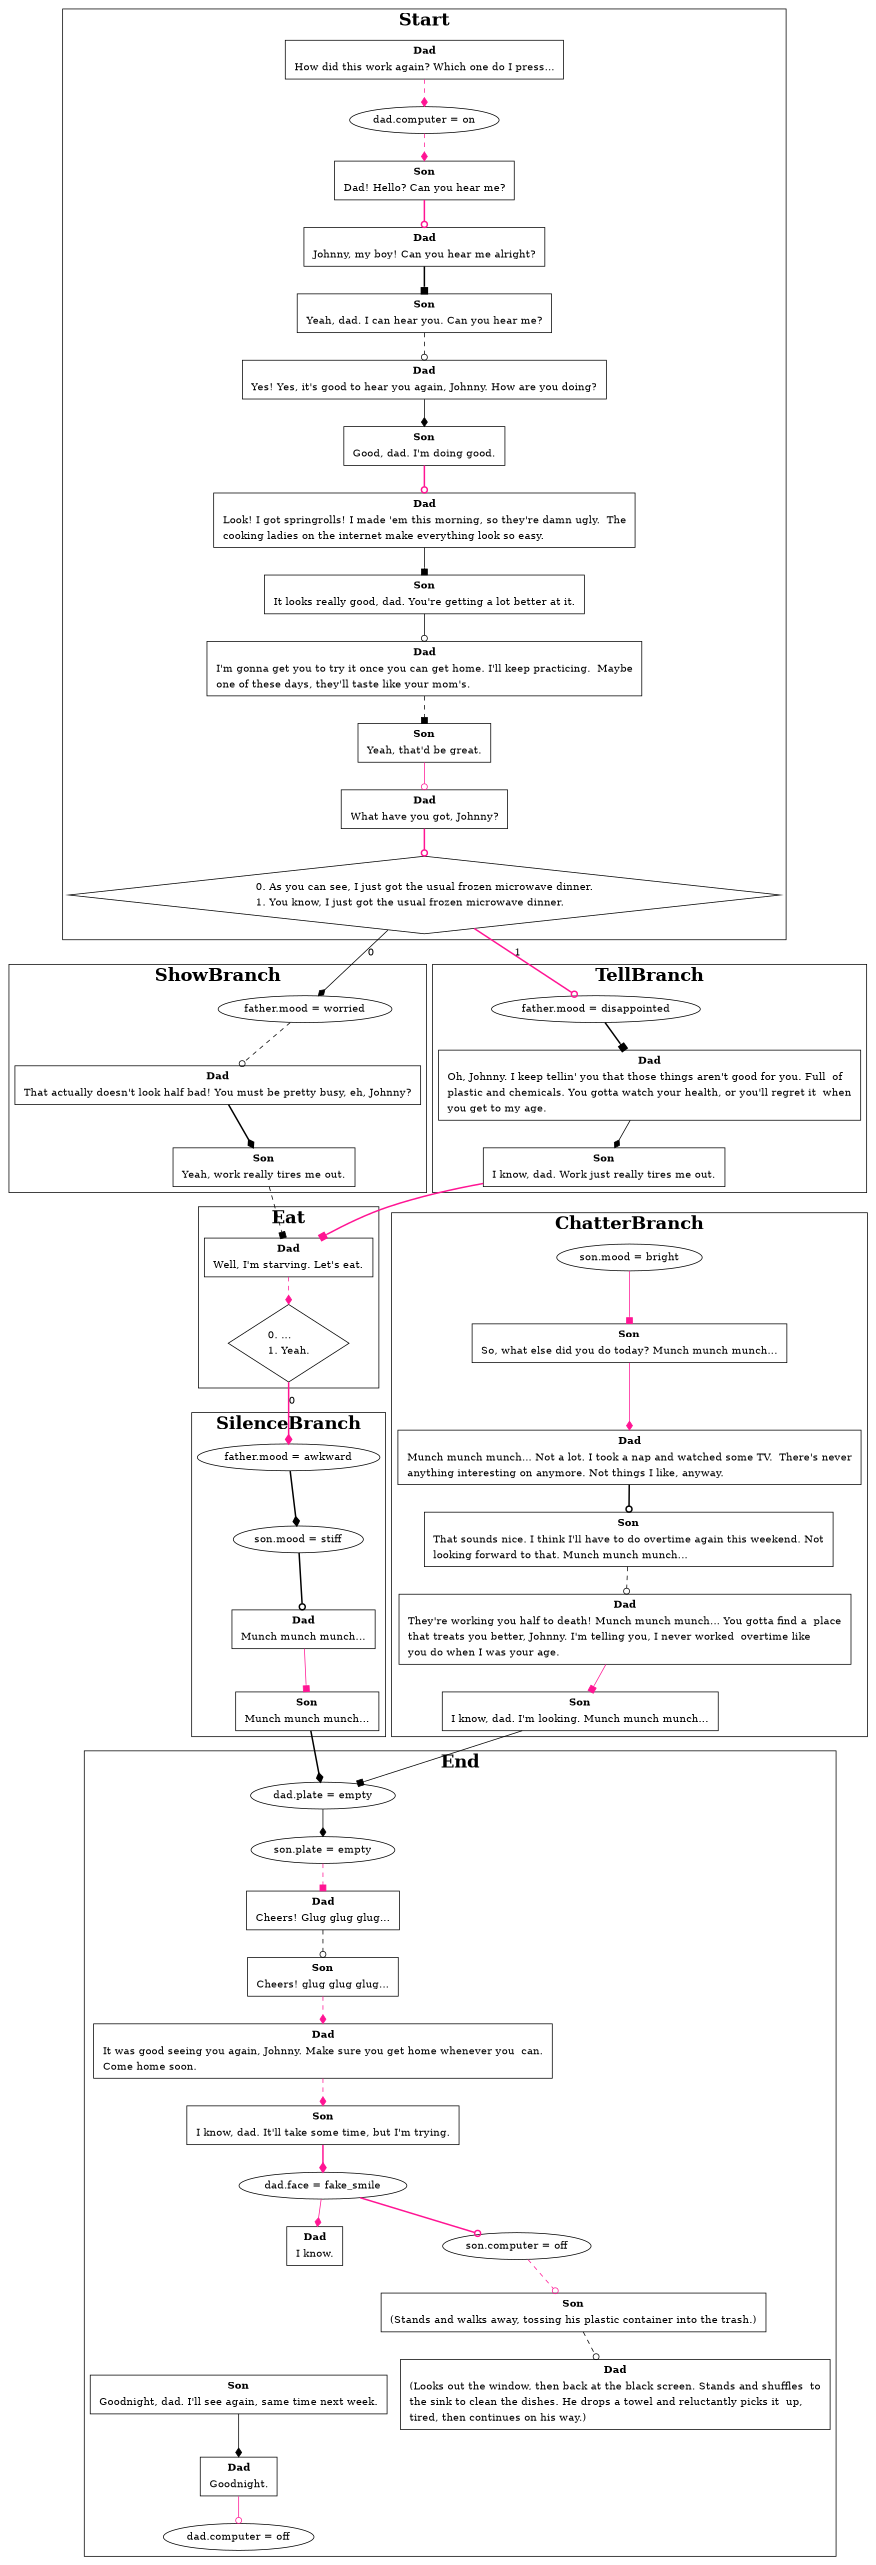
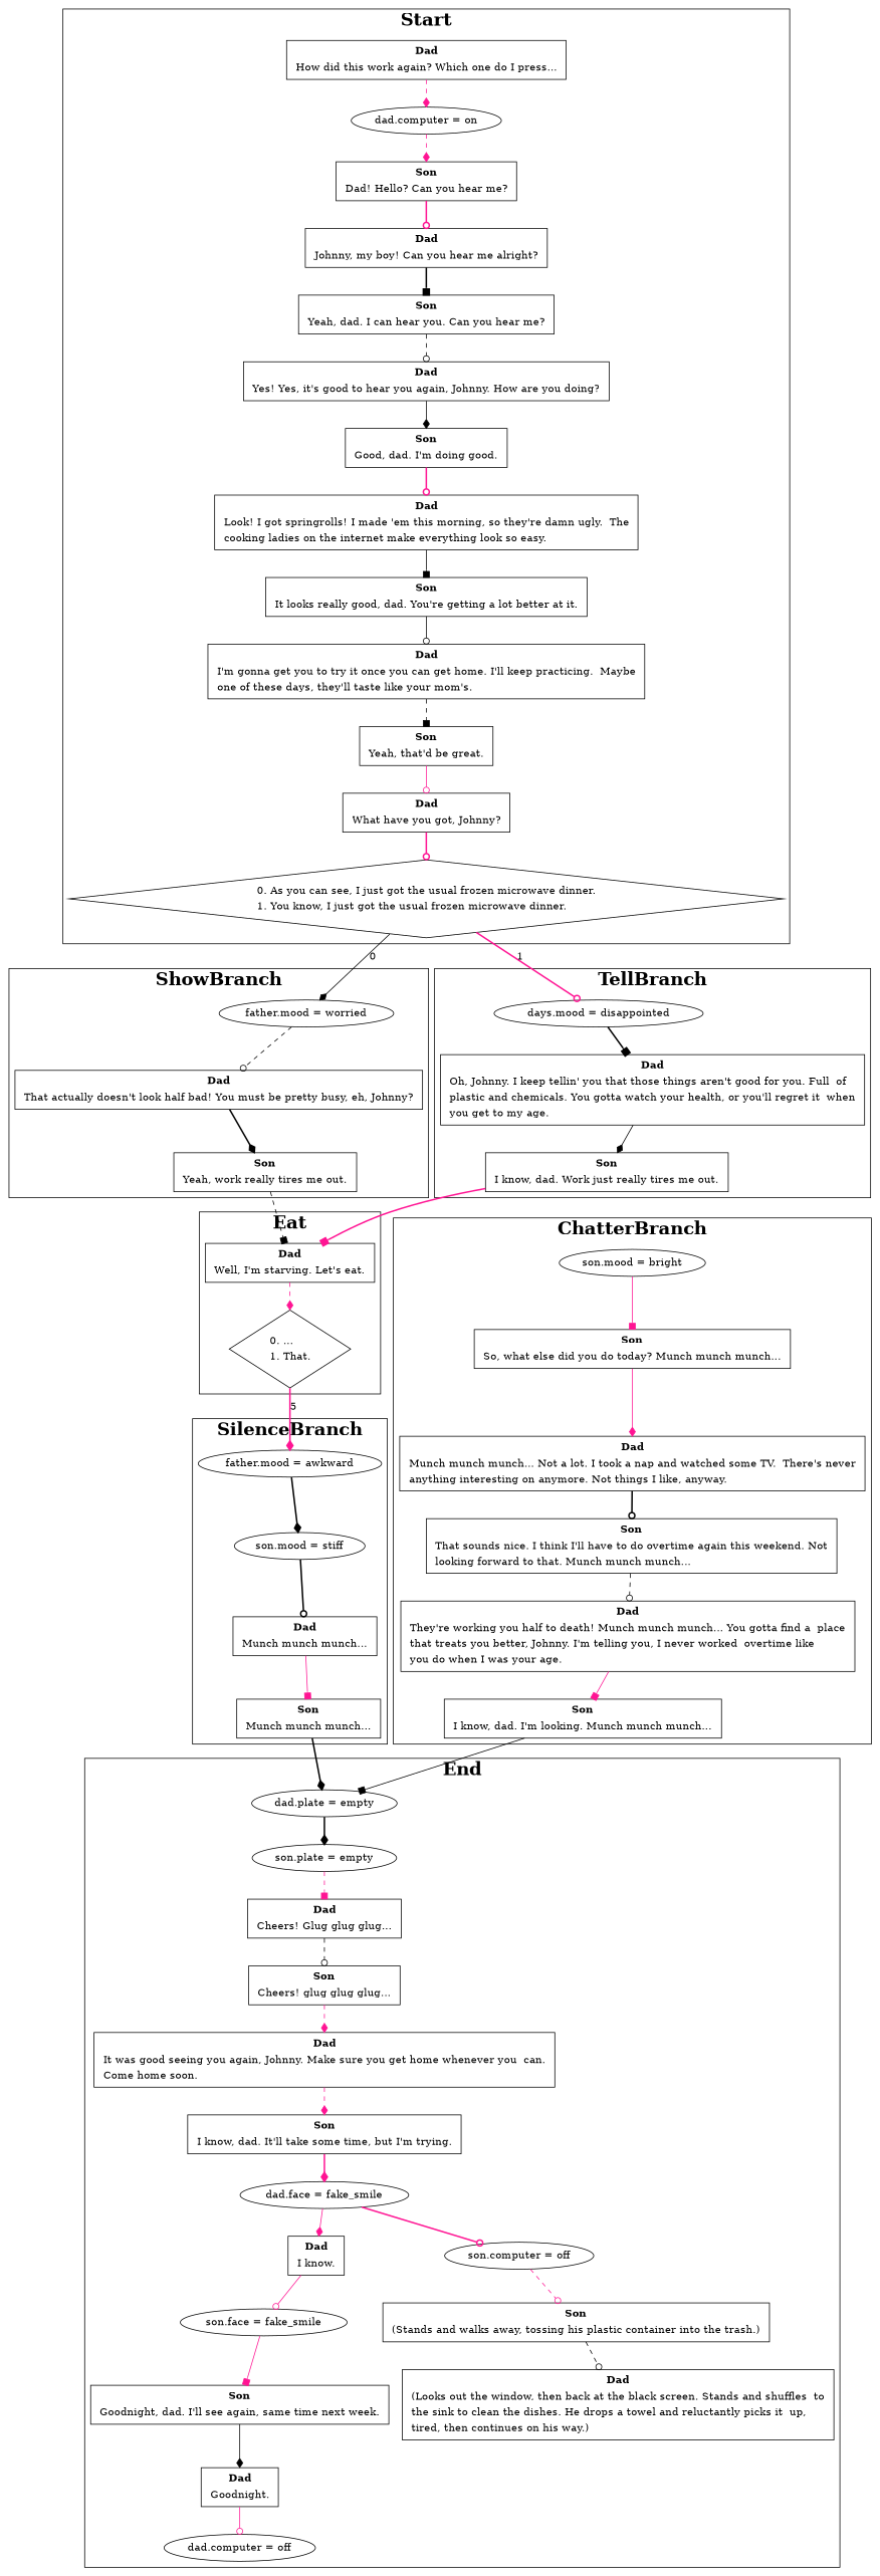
  digraph {
    node [shape=box]
    edge [arrowhead=diamond color=deeppink style=solid]
    n1 [label=<<table border="0"><tr><td><b>Dad</b></td></tr><tr><td align="left">How did this work again? Which one do I press...</td></tr></table>>]
    n2 [label="dad.computer = on" shape=ellipse]
    n3 [label=<<table border="0"><tr><td><b>Son</b></td></tr><tr><td align="left">Dad! Hello? Can you hear me?</td></tr></table>>]
    n4 [label=<<table border="0"><tr><td><b>Dad</b></td></tr><tr><td align="left">Johnny, my boy! Can you hear me alright?</td></tr></table>>]
    n5 [label=<<table border="0"><tr><td><b>Son</b></td></tr><tr><td align="left">Yeah, dad. I can hear you. Can you hear me?</td></tr></table>>]
    n6 [label=<<table border="0"><tr><td><b>Dad</b></td></tr><tr><td align="left">Yes! Yes, it's good to hear you again, Johnny. How are you doing?</td></tr></table>>]
    n7 [label=<<table border="0"><tr><td><b>Son</b></td></tr><tr><td align="left">Good, dad. I'm doing good.</td></tr></table>>]
    n8 [label=<<table border="0"><tr><td><b>Dad</b></td></tr><tr><td align="left">Look! I got springrolls! I made 'em this morning, so they're damn ugly.  The</td></tr><tr><td align="left">cooking ladies on the internet make everything look so easy.</td></tr></table>>]
    n9 [label=<<table border="0"><tr><td><b>Son</b></td></tr><tr><td align="left">It looks really good, dad. You're getting a lot better at it.</td></tr></table>>]
    n10 [label=<<table border="0"><tr><td><b>Dad</b></td></tr><tr><td align="left">I'm gonna get you to try it once you can get home. I'll keep practicing.  Maybe</td></tr><tr><td align="left">one of these days, they'll taste like your mom's.</td></tr></table>>]
    n11 [label=<<table border="0"><tr><td><b>Son</b></td></tr><tr><td align="left">Yeah, that'd be great.</td></tr></table>>]
    n12 [label=<<table border="0"><tr><td><b>Dad</b></td></tr><tr><td align="left">What have you got, Johnny?</td></tr></table>>]
    n13 [label=<<table border="0" cellborder="0"><tr><td align="left">0. As you can see, I just got the usual frozen microwave dinner.</td></tr><tr><td align="left">1. You know, I just got the usual frozen microwave dinner.</td></tr></table>> shape=diamond]
    n14 [label="father.mood = worried" shape=ellipse]
    n15 [label=<<table border="0"><tr><td><b>Dad</b></td></tr><tr><td align="left">That actually doesn't look half bad! You must be pretty busy, eh, Johnny?</td></tr></table>>]
    n16 [label=<<table border="0"><tr><td><b>Son</b></td></tr><tr><td align="left">Yeah, work really tires me out.</td></tr></table>>]
-   n17 [label="father.mood = disappointed" shape=ellipse]
+   n17 [label="days.mood = disappointed" shape=ellipse]
    n18 [label=<<table border="0"><tr><td><b>Dad</b></td></tr><tr><td align="left">Oh, Johnny. I keep tellin' you that those things aren't good for you. Full  of</td></tr><tr><td align="left">plastic and chemicals. You gotta watch your health, or you'll regret it  when</td></tr><tr><td align="left">you get to my age.</td></tr></table>>]
    n19 [label=<<table border="0"><tr><td><b>Son</b></td></tr><tr><td align="left">I know, dad. Work just really tires me out.</td></tr></table>>]
    n20 [label=<<table border="0"><tr><td><b>Dad</b></td></tr><tr><td align="left">Well, I'm starving. Let's eat.</td></tr></table>>]
-   n21 [label=<<table border="0" cellborder="0"><tr><td align="left">0. ...</td></tr><tr><td align="left">1. Yeah.</td></tr></table>> shape=diamond]
+   n21 [label=<<table border="0" cellborder="0"><tr><td align="left">0. ...</td></tr><tr><td align="left">1. That.</td></tr></table>> shape=diamond]
    n22 [label="father.mood = awkward" shape=ellipse]
    n23 [label="son.mood = stiff" shape=ellipse]
    n24 [label=<<table border="0"><tr><td><b>Dad</b></td></tr><tr><td align="left">Munch munch munch...</td></tr></table>>]
    n25 [label=<<table border="0"><tr><td><b>Son</b></td></tr><tr><td align="left">Munch munch munch...</td></tr></table>>]
    n26 [label="son.mood = bright" shape=ellipse]
    n27 [label=<<table border="0"><tr><td><b>Son</b></td></tr><tr><td align="left">So, what else did you do today? Munch munch munch...</td></tr></table>>]
    n28 [label=<<table border="0"><tr><td><b>Dad</b></td></tr><tr><td align="left">Munch munch munch... Not a lot. I took a nap and watched some TV.  There's never</td></tr><tr><td align="left">anything interesting on anymore. Not things I like, anyway.</td></tr></table>>]
    n29 [label=<<table border="0"><tr><td><b>Son</b></td></tr><tr><td align="left">That sounds nice. I think I'll have to do overtime again this weekend. Not</td></tr><tr><td align="left">looking forward to that. Munch munch munch...</td></tr></table>>]
    n30 [label=<<table border="0"><tr><td><b>Dad</b></td></tr><tr><td align="left">They're working you half to death! Munch munch munch... You gotta find a  place</td></tr><tr><td align="left">that treats you better, Johnny. I'm telling you, I never worked  overtime like</td></tr><tr><td align="left">you do when I was your age.</td></tr></table>>]
    n31 [label=<<table border="0"><tr><td><b>Son</b></td></tr><tr><td align="left">I know, dad. I'm looking. Munch munch munch...</td></tr></table>>]
    n32 [label="dad.plate = empty" shape=ellipse]
    n33 [label="son.plate = empty" shape=ellipse]
    n34 [label=<<table border="0"><tr><td><b>Dad</b></td></tr><tr><td align="left">Cheers! Glug glug glug...</td></tr></table>>]
    n35 [label=<<table border="0"><tr><td><b>Son</b></td></tr><tr><td align="left">Cheers! glug glug glug...</td></tr></table>>]
    n36 [label=<<table border="0"><tr><td><b>Dad</b></td></tr><tr><td align="left">It was good seeing you again, Johnny. Make sure you get home whenever you  can.</td></tr><tr><td align="left">Come home soon.</td></tr></table>>]
    n37 [label=<<table border="0"><tr><td><b>Son</b></td></tr><tr><td align="left">I know, dad. It'll take some time, but I'm trying.</td></tr></table>>]
    n38 [label="dad.face = fake_smile" shape=ellipse]
    n39 [label=<<table border="0"><tr><td><b>Dad</b></td></tr><tr><td align="left">I know.</td></tr></table>>]
+   n40 [label="son.face = fake_smile" shape=ellipse]
    n41 [label=<<table border="0"><tr><td><b>Son</b></td></tr><tr><td align="left">Goodnight, dad. I'll see again, same time next week.</td></tr></table>>]
    n42 [label=<<table border="0"><tr><td><b>Dad</b></td></tr><tr><td align="left">Goodnight.</td></tr></table>>]
    n43 [label="dad.computer = off" shape=ellipse]
    n44 [label="son.computer = off" shape=ellipse]
    n45 [label=<<table border="0"><tr><td><b>Son</b></td></tr><tr><td align="left">(Stands and walks away, tossing his plastic container into the trash.)</td></tr></table>>]
    n46 [label=<<table border="0"><tr><td><b>Dad</b></td></tr><tr><td align="left">(Looks out the window, then back at the black screen. Stands and shuffles  to</td></tr><tr><td align="left">the sink to clean the dishes. He drops a towel and reluctantly picks it  up,</td></tr><tr><td align="left">tired, then continues on his way.)</td></tr></table>>]
    subgraph cluster_1 {
      fontsize="24pt"
      label=<<b>Start</b>>
      n1
      n2
      n3
      n4
      n5
      n6
      n7
      n8
      n9
      n10
      n11
      n12
      n13
    }
    subgraph cluster_2 {
      fontsize="24pt"
      label=<<b>ShowBranch</b>>
      n14
      n15
      n16
    }
    subgraph cluster_3 {
      fontsize="24pt"
      label=<<b>TellBranch</b>>
      n17
      n18
      n19
    }
    subgraph cluster_4 {
      fontsize="24pt"
      label=<<b>Eat</b>>
      n20
      n21
    }
    subgraph cluster_5 {
      fontsize="24pt"
      label=<<b>SilenceBranch</b>>
      n22
      n23
      n24
      n25
    }
    subgraph cluster_6 {
      fontsize="24pt"
      label=<<b>ChatterBranch</b>>
      n26
      n27
      n28
      n29
      n30
      n31
    }
    subgraph cluster_7 {
      fontsize="24pt"
      label=<<b>End</b>>
      n32
      n33
      n34
      n35
      n36
      n37
      n38
      n39
+     n40
      n41
      n42
      n43
      n44
      n45
      n46
    }
    n1 -> n2 [style=dashed]
    n2 -> n3 [style=dashed]
    n3 -> n4 [arrowhead=odot style=bold]
    n4 -> n5 [arrowhead=box color=black style=bold]
    n5 -> n6 [arrowhead=odot color=black style=dashed]
    n6 -> n7 [color=black]
    n7 -> n8 [arrowhead=odot style=bold]
    n8 -> n9 [arrowhead=box color=black]
    n9 -> n10 [arrowhead=odot color=black]
    n10 -> n11 [arrowhead=box color=black style=dashed]
    n11 -> n12 [arrowhead=odot]
    n12 -> n13 [arrowhead=odot style=bold]
    n13 -> n14 [color=black label=0]
    n13 -> n17 [arrowhead=odot label=1 style=bold]
    n14 -> n15 [arrowhead=odot color=black style=dashed]
    n15 -> n16 [color=black style=bold]
    n16 -> n20 [arrowhead=box color=black style=dashed]
    n17 -> n18 [arrowhead=box color=black style=bold]
    n18 -> n19 [color=black]
    n19 -> n20 [arrowhead=box style=bold]
    n20 -> n21 [style=dashed]
-   n21 -> n22 [label=0 style=bold]
+   n21 -> n22 [label=5 style=bold]
    n22 -> n23 [color=black style=bold]
    n23 -> n24 [arrowhead=odot color=black style=bold]
    n24 -> n25 [arrowhead=box]
    n25 -> n32 [color=black style=bold]
    n26 -> n27 [arrowhead=box]
    n27 -> n28
    n28 -> n29 [arrowhead=odot color=black style=bold]
    n29 -> n30 [arrowhead=odot color=black style=dashed]
    n30 -> n31 [arrowhead=box]
    n31 -> n32 [arrowhead=box color=black]
-   n32 -> n33 [color=black]
+   n32 -> n33 [color=black style=bold]
    n33 -> n34 [arrowhead=box style=dashed]
    n34 -> n35 [arrowhead=odot color=black style=dashed]
    n35 -> n36 [style=dashed]
    n36 -> n37 [style=dashed]
    n37 -> n38 [style=bold]
    n38 -> n39
    n38 -> n44 [arrowhead=odot style=bold]
+   n39 -> n40 [arrowhead=odot]
+   n40 -> n41 [arrowhead=box]
    n41 -> n42 [color=black]
    n42 -> n43 [arrowhead=odot]
    n44 -> n45 [arrowhead=odot style=dashed]
    n45 -> n46 [arrowhead=odot color=black style=dashed]
  }
